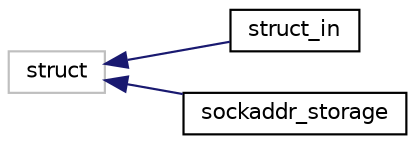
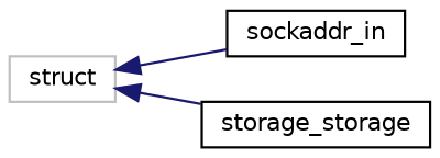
  digraph {
    rankdir=LR
    node [color=black fillcolor=white fontname=Helvetica fontsize=10 shape=record style=filled]
    edge [color=midnightblue dir=back fontname=Helvetica fontsize=10 labelfontname=Helvetica labelfontsize=10 style=solid]
    n1 [color=grey75 height=0.2 label=struct width=0.4]
-   n2 [height=0.2 label=struct_in width=0.4]
-   n3 [height=0.2 label=sockaddr_storage width=0.4]
+   n2 [height=0.2 label=sockaddr_in width=0.4]
+   n3 [height=0.2 label=storage_storage width=0.4]
    n1 -> n2
    n1 -> n3
  }
